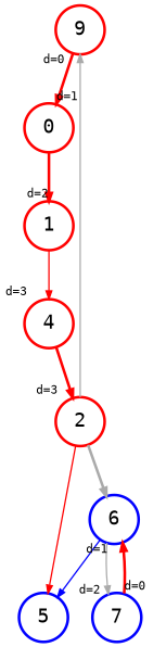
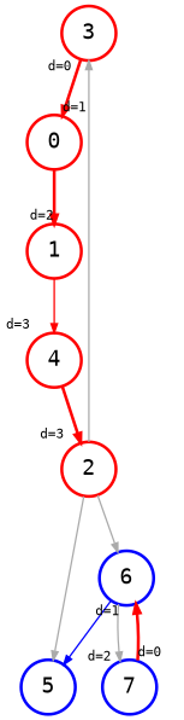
  digraph {
    normalize=true
    scale=1.0
    splines=line
    node [color=red fontname=monospace shape=circle style=bold]
    edge [arrowsize=0.6 color=red fontname=monospace fontsize=9]
-   3 [label=9]
+   3
    0
    1
    4
    2
    6 [color=blue]
    5 [color=blue]
    7 [color=blue]
    3 -> 0 [headlabel="d=1 " style=bold taillabel="d=0 "]
    0 -> 1 [headlabel="   d=2" style=bold]
    1 -> 4 [headlabel="d=3   " style=solid]
    4 -> 2 [headlabel="d=3  " style=bold]
    2 -> 3 [color="#aaaaaa"]
-   2 -> 6 [color="#aaaaaa" style=bold]
-   2 -> 5
+   2 -> 6 [color="#aaaaaa"]
+   2 -> 5 [color="#aaaaaa"]
    6 -> 5 [color=blue headlabel="   d=2" style=solid]
    6 -> 7 [color="#aaaaaa"]
    7 -> 6 [headlabel="d=1  " style=bold taillabel="d=0  "]
  }
